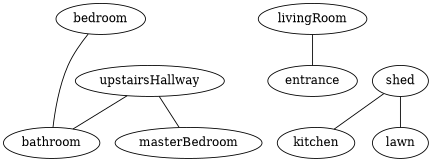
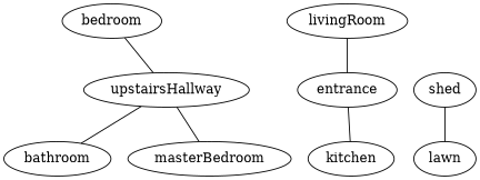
  graph {
    bedroom
    upstairsHallway
    bathroom
    masterBedroom
    livingRoom
    entrance
    kitchen
    shed
    lawn
    subgraph sub_1 {
      bedroom
      upstairsHallway
      bathroom
      masterBedroom
      livingRoom
      entrance
      kitchen
    }
-   bedroom -- bathroom
+   bedroom -- upstairsHallway
    upstairsHallway -- bathroom
    upstairsHallway -- masterBedroom
    livingRoom -- entrance
-   shed -- kitchen
+   entrance -- kitchen
    shed -- lawn
  }
